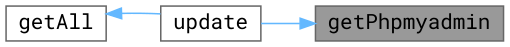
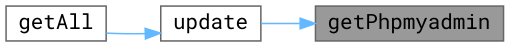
  digraph {
    fontname="Roboto Mono"
    rankdir=RL
    node [color=grey40 fillcolor=white fontname="Roboto Mono" fontsize=14 shape=box style=filled]
    edge [color=steelblue1 dir=back fontname="Roboto Mono" fontsize=14 labelfontname=Helvetica labelfontsize=14 style=solid]
    n1 [color=gray40 fillcolor=grey60 fontcolor=black height=0.2 label=getPhpmyadmin width=0.4]
    n2 [height=0.2 label=update width=0.4]
    n3 [height=0.2 label=getAll width=0.4]
    n1 -> n2
-   n3 -> n2
+   n2 -> n3
  }
